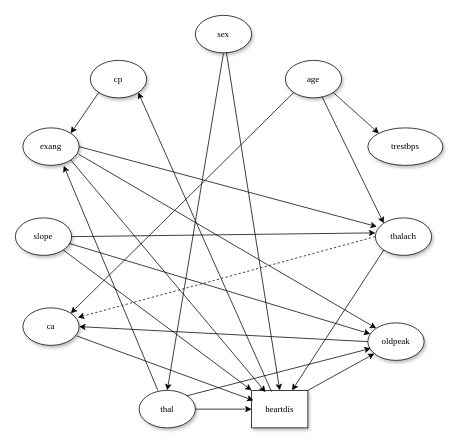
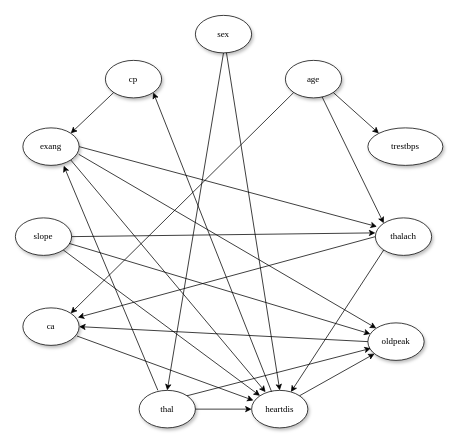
  <mxCell id="0" />
  <mxCell id="1" parent="0" />
- <mxCell id="2" value="heartdis" style="whiteSpace=wrap;html=1;shadow=1;comic=0;labelBackgroundColor=none;strokeWidth=1;fontFamily=Verdana;fontSize=12;align=center;rounded=0;" parent="1" vertex="1"><mxGeometry x="335" y="520" width="75" height="50" as="geometry" /></mxCell>
+ <mxCell id="2" value="heartdis" style="ellipse;whiteSpace=wrap;html=1;rounded=0;shadow=1;comic=0;labelBackgroundColor=none;strokeWidth=1;fontFamily=Verdana;fontSize=12;align=center;" parent="1" vertex="1"><mxGeometry x="335" y="520" width="75" height="50" as="geometry" /></mxCell>
  <mxCell id="3" value="age" style="ellipse;whiteSpace=wrap;html=1;rounded=0;shadow=1;comic=0;labelBackgroundColor=none;strokeWidth=1;fontFamily=Verdana;fontSize=12;align=center;" parent="1" vertex="1"><mxGeometry x="380" y="80" width="75" height="50" as="geometry" /></mxCell>
  <mxCell id="4" value="oldpeak" style="ellipse;whiteSpace=wrap;html=1;rounded=0;shadow=1;comic=0;labelBackgroundColor=none;strokeWidth=1;fontFamily=Verdana;fontSize=12;align=center;" parent="1" vertex="1"><mxGeometry x="490" y="430" width="75" height="50" as="geometry" /></mxCell>
  <mxCell id="5" value="thalach" style="ellipse;whiteSpace=wrap;html=1;rounded=0;shadow=1;comic=0;labelBackgroundColor=none;strokeWidth=1;fontFamily=Verdana;fontSize=12;align=center;" parent="1" vertex="1"><mxGeometry x="500" y="290" width="75" height="50" as="geometry" /></mxCell>
  <mxCell id="6" value="trestbps" style="ellipse;whiteSpace=wrap;html=1;rounded=0;shadow=1;comic=0;labelBackgroundColor=none;strokeWidth=1;fontFamily=Verdana;fontSize=12;align=center;" parent="1" vertex="1"><mxGeometry x="490" y="170" width="100" height="50" as="geometry" /></mxCell>
- <mxCell id="7" value="cp" style="ellipse;whiteSpace=wrap;html=1;rounded=0;shadow=1;comic=0;labelBackgroundColor=none;strokeWidth=1;fontFamily=Verdana;fontSize=12;align=center;" parent="1" vertex="1"><mxGeometry x="120" y="80" width="75" height="50" as="geometry" /></mxCell>
+ <mxCell id="7" value="cp" style="ellipse;whiteSpace=wrap;html=1;rounded=0;shadow=1;comic=0;labelBackgroundColor=none;strokeWidth=1;fontFamily=Verdana;fontSize=12;align=center;" parent="1" vertex="1"><mxGeometry x="140" y="80" width="75" height="50" as="geometry" /></mxCell>
  <mxCell id="8" value="sex" style="ellipse;whiteSpace=wrap;html=1;rounded=0;shadow=1;comic=0;labelBackgroundColor=none;strokeWidth=1;fontFamily=Verdana;fontSize=12;align=center;" parent="1" vertex="1"><mxGeometry x="260" y="20" width="75" height="50" as="geometry" /></mxCell>
  <mxCell id="9" value="thal" style="ellipse;whiteSpace=wrap;html=1;rounded=0;shadow=1;comic=0;labelBackgroundColor=none;strokeWidth=1;fontFamily=Verdana;fontSize=12;align=center;" parent="1" vertex="1"><mxGeometry x="185" y="520" width="75" height="50" as="geometry" /></mxCell>
  <mxCell id="10" value="ca" style="ellipse;whiteSpace=wrap;html=1;rounded=0;shadow=1;comic=0;labelBackgroundColor=none;strokeWidth=1;fontFamily=Verdana;fontSize=12;align=center;" parent="1" vertex="1"><mxGeometry x="30" y="410" width="75" height="50" as="geometry" /></mxCell>
  <mxCell id="11" value="slope" style="ellipse;whiteSpace=wrap;html=1;rounded=0;shadow=1;comic=0;labelBackgroundColor=none;strokeWidth=1;fontFamily=Verdana;fontSize=12;align=center;" parent="1" vertex="1"><mxGeometry x="20" y="290" width="75" height="50" as="geometry" /></mxCell>
  <mxCell id="12" value="exang" style="ellipse;whiteSpace=wrap;html=1;rounded=0;shadow=1;comic=0;labelBackgroundColor=none;strokeWidth=1;fontFamily=Verdana;fontSize=12;align=center;" parent="1" vertex="1"><mxGeometry x="30" y="170" width="75" height="50" as="geometry" /></mxCell>
  <mxCell id="13" value="" style="endArrow=classic;html=1;rounded=0;entryX=0.5;entryY=0;entryDx=0;entryDy=0;" parent="1" source="8" target="2" edge="1"><mxGeometry width="50" height="50" relative="1" as="geometry"><mxPoint x="298" y="70" as="sourcePoint" /><mxPoint x="370" y="520" as="targetPoint" /></mxGeometry></mxCell>
  <mxCell id="14" value="" style="endArrow=classic;html=1;rounded=0;exitX=0.5;exitY=1;exitDx=0;exitDy=0;entryX=0.5;entryY=0;entryDx=0;entryDy=0;" parent="1" source="8" target="9" edge="1"><mxGeometry width="50" height="50" relative="1" as="geometry"><mxPoint x="308" y="70" as="sourcePoint" /><mxPoint x="373" y="550" as="targetPoint" /></mxGeometry></mxCell>
  <mxCell id="15" value="" style="endArrow=classic;html=1;rounded=0;exitX=0;exitY=1;exitDx=0;exitDy=0;entryX=1;entryY=0;entryDx=0;entryDy=0;" parent="1" source="7" target="12" edge="1"><mxGeometry width="50" height="50" relative="1" as="geometry"><mxPoint x="318" y="80" as="sourcePoint" /><mxPoint x="383" y="560" as="targetPoint" /></mxGeometry></mxCell>
  <mxCell id="16" value="" style="endArrow=classic;html=1;rounded=0;exitX=1;exitY=1;exitDx=0;exitDy=0;entryX=0;entryY=0;entryDx=0;entryDy=0;" parent="1" source="3" target="6" edge="1"><mxGeometry width="50" height="50" relative="1" as="geometry"><mxPoint x="328" y="90" as="sourcePoint" /><mxPoint x="393" y="570" as="targetPoint" /></mxGeometry></mxCell>
  <mxCell id="17" value="" style="endArrow=classic;html=1;rounded=0;entryX=0;entryY=0;entryDx=0;entryDy=0;" parent="1" source="3" target="5" edge="1"><mxGeometry width="50" height="50" relative="1" as="geometry"><mxPoint x="338" y="100" as="sourcePoint" /><mxPoint x="403" y="580" as="targetPoint" /></mxGeometry></mxCell>
  <mxCell id="18" value="" style="endArrow=classic;html=1;rounded=0;exitX=0;exitY=1;exitDx=0;exitDy=0;entryX=1;entryY=0;entryDx=0;entryDy=0;" parent="1" source="3" target="10" edge="1"><mxGeometry width="50" height="50" relative="1" as="geometry"><mxPoint x="398" y="170" as="sourcePoint" /><mxPoint x="320" y="430" as="targetPoint" /></mxGeometry></mxCell>
  <mxCell id="19" value="" style="endArrow=classic;html=1;rounded=0;exitX=0.962;exitY=0.751;exitDx=0;exitDy=0;entryX=0.032;entryY=0.268;entryDx=0;entryDy=0;entryPerimeter=0;exitPerimeter=0;" edge="1" parent="1" source="10" target="2"><mxGeometry width="50" height="50" relative="1" as="geometry"><mxPoint x="320" y="430" as="sourcePoint" /><mxPoint x="370" y="520" as="targetPoint" /></mxGeometry></mxCell>
  <mxCell id="20" value="" style="endArrow=classic;html=1;rounded=0;exitX=1;exitY=1;exitDx=0;exitDy=0;entryX=0.248;entryY=0.046;entryDx=0;entryDy=0;entryPerimeter=0;" edge="1" parent="1" source="12" target="2"><mxGeometry width="50" height="50" relative="1" as="geometry"><mxPoint x="280" y="390" as="sourcePoint" /><mxPoint x="360" y="520" as="targetPoint" /></mxGeometry></mxCell>
  <mxCell id="21" value="" style="endArrow=classic;html=1;rounded=0;exitX=0;exitY=1;exitDx=0;exitDy=0;" edge="1" parent="1" source="5" target="2"><mxGeometry width="50" height="50" relative="1" as="geometry"><mxPoint x="280" y="390" as="sourcePoint" /><mxPoint x="330" y="340" as="targetPoint" /></mxGeometry></mxCell>
  <mxCell id="22" value="" style="endArrow=classic;html=1;rounded=0;exitX=1;exitY=0.5;exitDx=0;exitDy=0;entryX=0;entryY=0.5;entryDx=0;entryDy=0;" edge="1" parent="1" source="9" target="2"><mxGeometry width="50" height="50" relative="1" as="geometry"><mxPoint x="280" y="390" as="sourcePoint" /><mxPoint x="330" y="340" as="targetPoint" /></mxGeometry></mxCell>
  <mxCell id="23" value="" style="endArrow=classic;html=1;rounded=0;exitX=1;exitY=1;exitDx=0;exitDy=0;entryX=0;entryY=0;entryDx=0;entryDy=0;" edge="1" parent="1" source="11" target="2"><mxGeometry width="50" height="50" relative="1" as="geometry"><mxPoint x="200" y="360" as="sourcePoint" /><mxPoint x="250" y="310" as="targetPoint" /></mxGeometry></mxCell>
  <mxCell id="24" value="" style="endArrow=classic;html=1;rounded=0;exitX=1;exitY=0;exitDx=0;exitDy=0;entryX=0.052;entryY=0.68;entryDx=0;entryDy=0;entryPerimeter=0;" edge="1" parent="1" source="9" target="4"><mxGeometry width="50" height="50" relative="1" as="geometry"><mxPoint x="200" y="360" as="sourcePoint" /><mxPoint x="250" y="310" as="targetPoint" /></mxGeometry></mxCell>
  <mxCell id="25" value="" style="endArrow=classic;html=1;rounded=0;entryX=0.726;entryY=1.009;entryDx=0;entryDy=0;entryPerimeter=0;" edge="1" parent="1" target="12"><mxGeometry width="50" height="50" relative="1" as="geometry"><mxPoint x="210" y="520" as="sourcePoint" /><mxPoint x="250" y="310" as="targetPoint" /></mxGeometry></mxCell>
- <mxCell id="26" value="" style="endArrow=classic;html=1;rounded=0;exitX=0;exitY=0.5;exitDx=0;exitDy=0;entryX=0.977;entryY=0.256;entryDx=0;entryDy=0;entryPerimeter=0;dashed=1;" edge="1" parent="1" source="5" target="10"><mxGeometry width="50" height="50" relative="1" as="geometry"><mxPoint x="200" y="360" as="sourcePoint" /><mxPoint x="250" y="310" as="targetPoint" /></mxGeometry></mxCell>
+ <mxCell id="26" value="" style="endArrow=classic;html=1;rounded=0;exitX=0;exitY=0.5;exitDx=0;exitDy=0;entryX=0.977;entryY=0.256;entryDx=0;entryDy=0;entryPerimeter=0;" edge="1" parent="1" source="5" target="10"><mxGeometry width="50" height="50" relative="1" as="geometry"><mxPoint x="200" y="360" as="sourcePoint" /><mxPoint x="250" y="310" as="targetPoint" /></mxGeometry></mxCell>
  <mxCell id="27" value="" style="endArrow=classic;html=1;rounded=0;exitX=0;exitY=0.5;exitDx=0;exitDy=0;entryX=1;entryY=0.5;entryDx=0;entryDy=0;" edge="1" parent="1" source="4" target="10"><mxGeometry width="50" height="50" relative="1" as="geometry"><mxPoint x="200" y="360" as="sourcePoint" /><mxPoint x="250" y="310" as="targetPoint" /></mxGeometry></mxCell>
  <mxCell id="28" value="" style="endArrow=classic;html=1;rounded=0;exitX=0.954;exitY=0.68;exitDx=0;exitDy=0;exitPerimeter=0;" edge="1" parent="1" source="11" target="4"><mxGeometry width="50" height="50" relative="1" as="geometry"><mxPoint x="200" y="360" as="sourcePoint" /><mxPoint x="250" y="310" as="targetPoint" /></mxGeometry></mxCell>
  <mxCell id="29" value="" style="endArrow=classic;html=1;rounded=0;exitX=0.993;exitY=0.704;exitDx=0;exitDy=0;exitPerimeter=0;entryX=0;entryY=0;entryDx=0;entryDy=0;" edge="1" parent="1" source="12" target="4"><mxGeometry width="50" height="50" relative="1" as="geometry"><mxPoint x="200" y="360" as="sourcePoint" /><mxPoint x="250" y="310" as="targetPoint" /></mxGeometry></mxCell>
  <mxCell id="30" value="" style="endArrow=classic;html=1;rounded=0;exitX=1;exitY=0.5;exitDx=0;exitDy=0;" edge="1" parent="1" source="11"><mxGeometry width="50" height="50" relative="1" as="geometry"><mxPoint x="200" y="360" as="sourcePoint" /><mxPoint x="500" y="310" as="targetPoint" /></mxGeometry></mxCell>
  <mxCell id="31" value="" style="endArrow=classic;html=1;rounded=0;exitX=1;exitY=0.5;exitDx=0;exitDy=0;entryX=0.028;entryY=0.233;entryDx=0;entryDy=0;entryPerimeter=0;" edge="1" parent="1" source="12" target="5"><mxGeometry width="50" height="50" relative="1" as="geometry"><mxPoint x="200" y="360" as="sourcePoint" /><mxPoint x="250" y="310" as="targetPoint" /></mxGeometry></mxCell>
  <mxCell id="32" value="" style="endArrow=classic;html=1;rounded=0;exitX=1;exitY=0;exitDx=0;exitDy=0;" edge="1" parent="1" source="2" target="4"><mxGeometry width="50" height="50" relative="1" as="geometry"><mxPoint x="340" y="470" as="sourcePoint" /><mxPoint x="390" y="420" as="targetPoint" /></mxGeometry></mxCell>
  <mxCell id="33" value="" style="endArrow=classic;html=1;rounded=0;exitX=0.354;exitY=0.033;exitDx=0;exitDy=0;exitPerimeter=0;entryX=1;entryY=1;entryDx=0;entryDy=0;" edge="1" parent="1" source="2" target="7"><mxGeometry width="50" height="50" relative="1" as="geometry"><mxPoint x="90" y="310" as="sourcePoint" /><mxPoint x="140" y="260" as="targetPoint" /></mxGeometry></mxCell>
